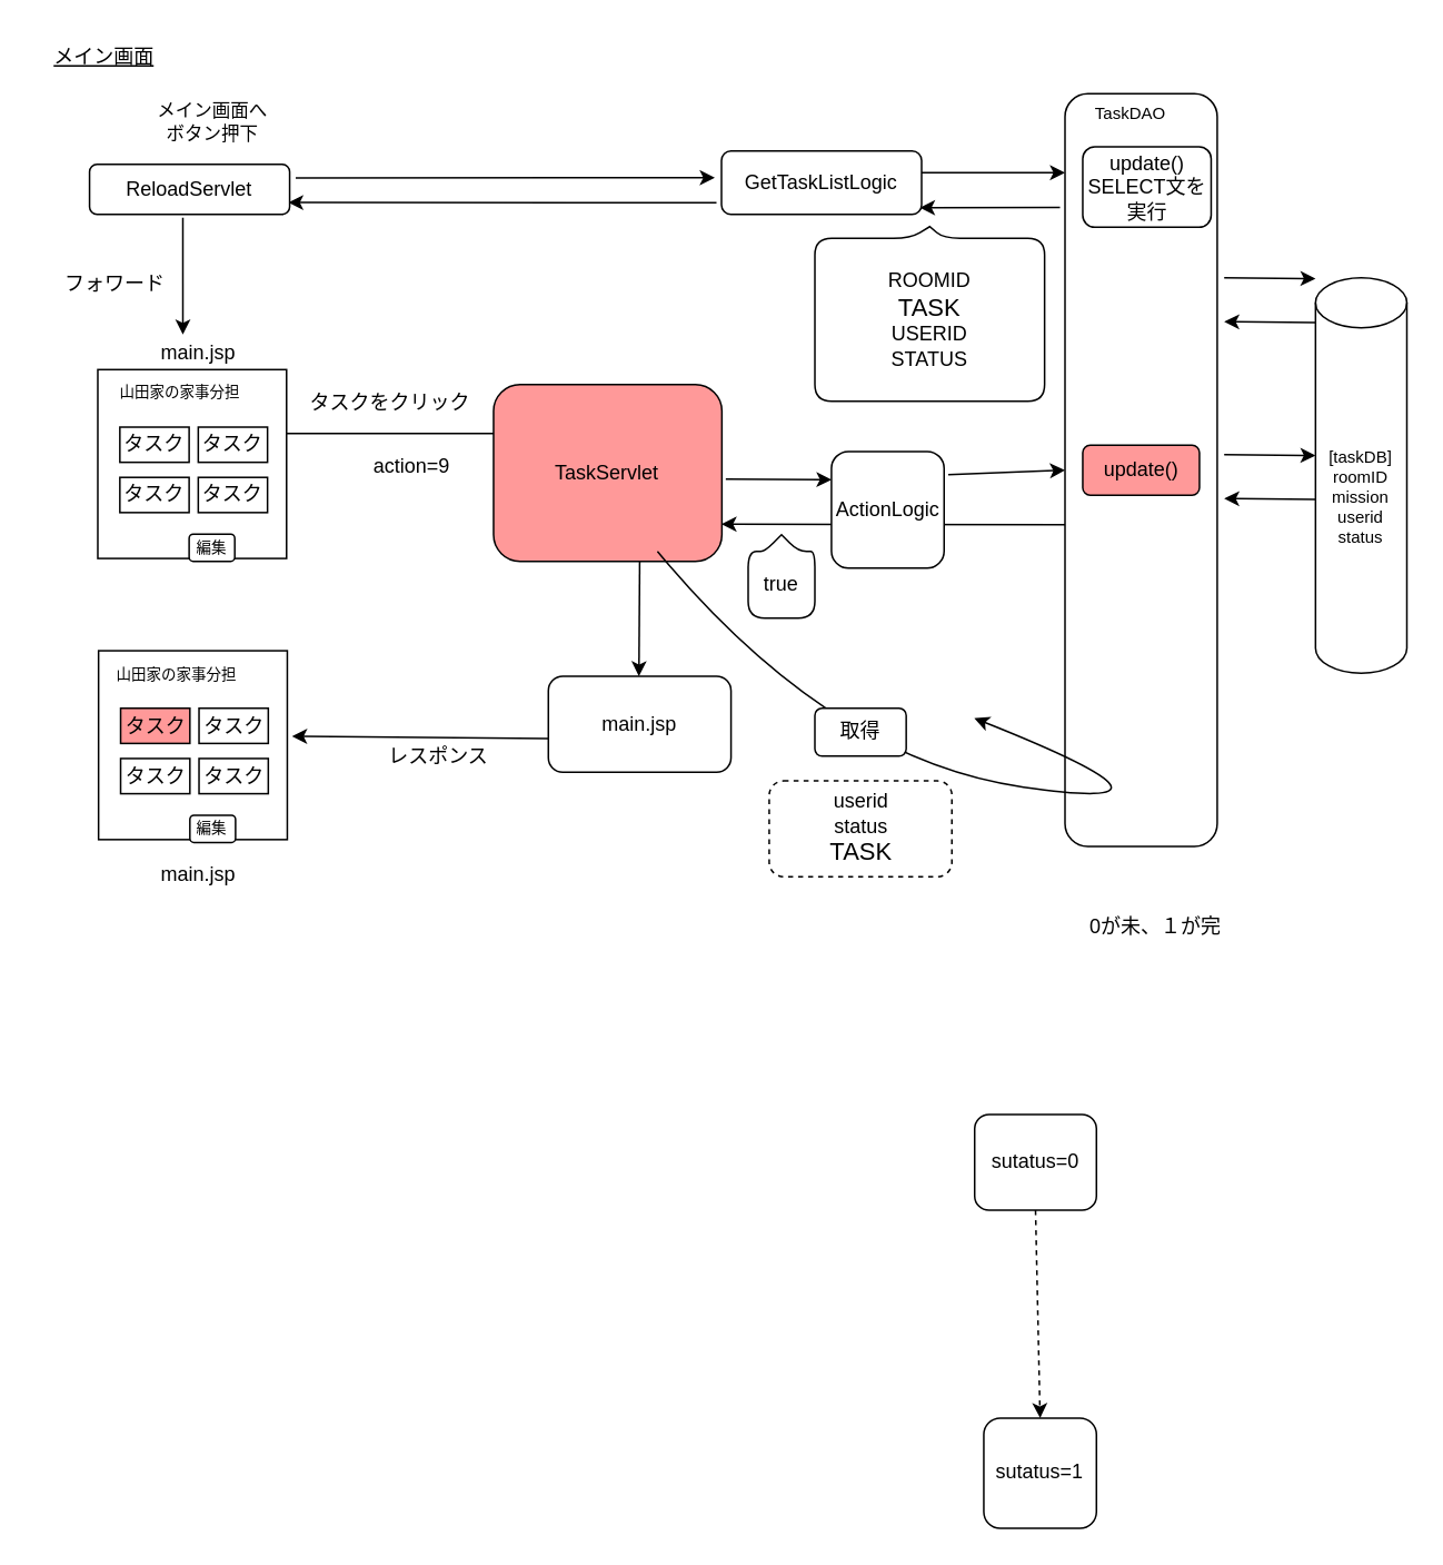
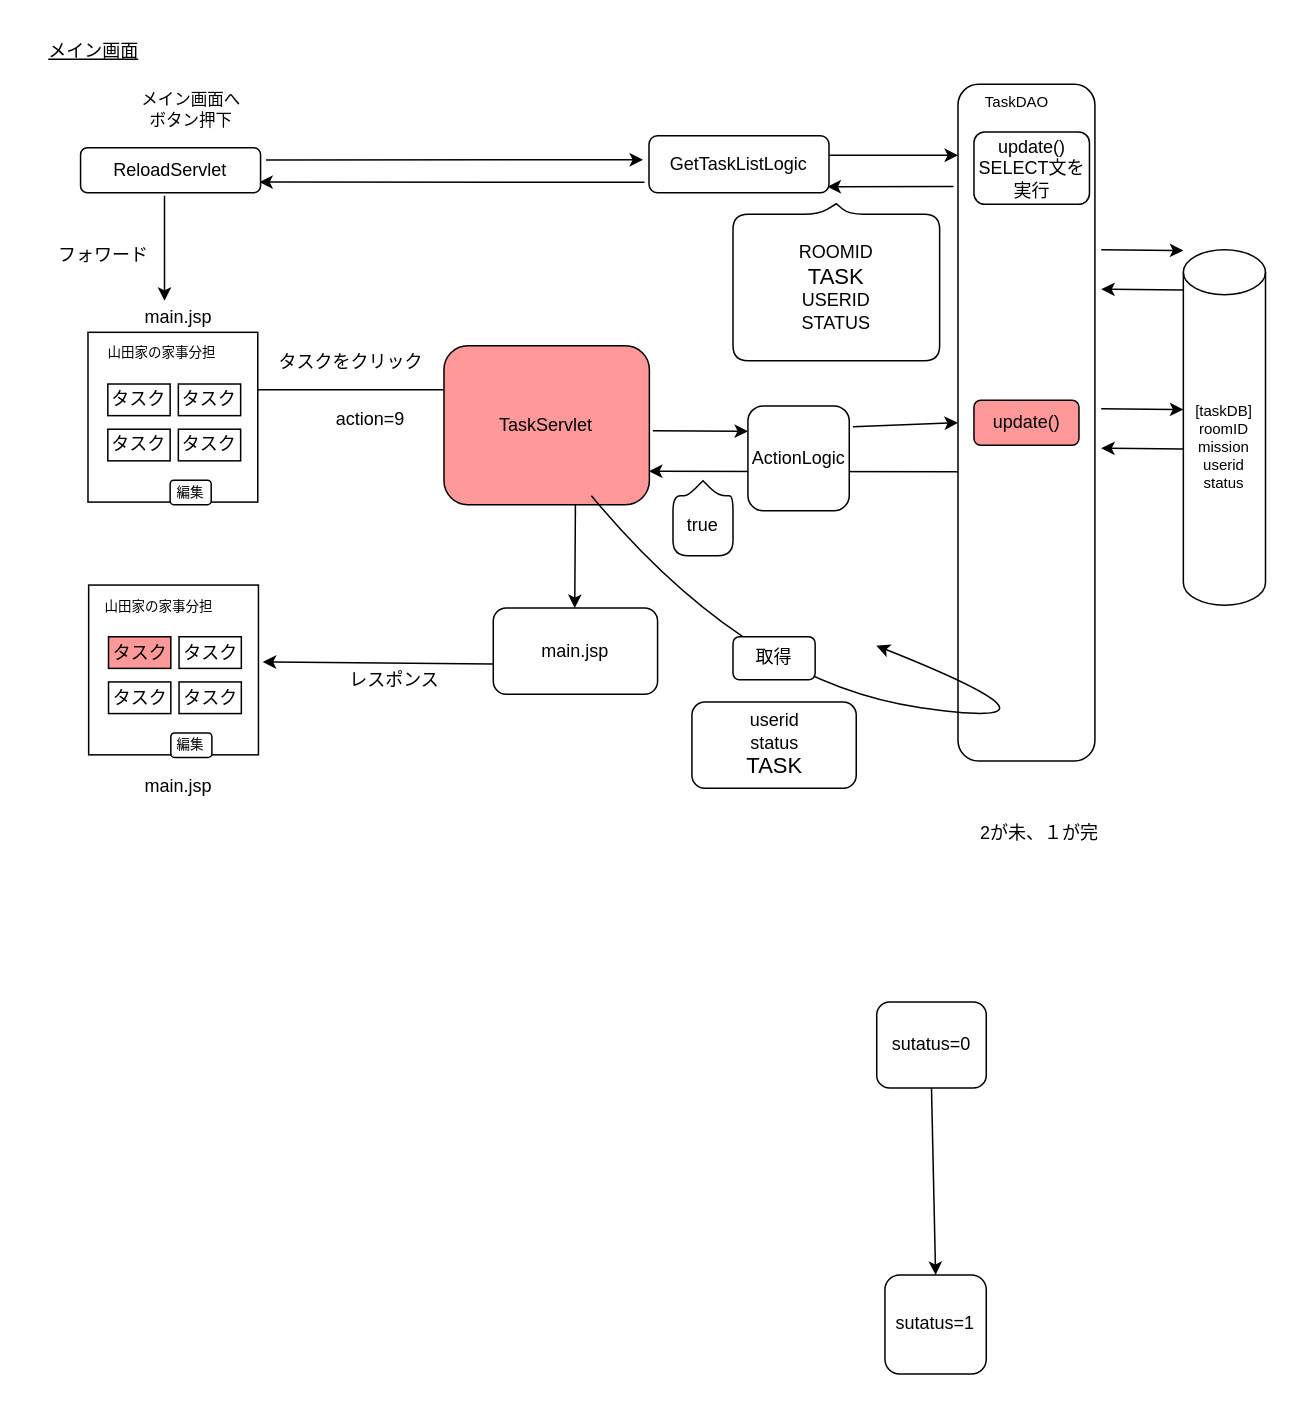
  <mxCell id="0" />
  <mxCell id="1" parent="0" />
  <mxCell id="2" value="[taskDB]&lt;br&gt;roomID&lt;br&gt;mission&lt;br&gt;userid&lt;br&gt;status" style="shape=cylinder3;whiteSpace=wrap;html=1;boundedLbl=1;backgroundOutline=1;size=15;rounded=1;fontSize=10;fillColor=#FFFFFF;align=center;" parent="1" vertex="1"><mxGeometry x="788.232" y="165.997" width="54.768" height="236.945" as="geometry" /></mxCell>
  <mxCell id="3" value="" style="group" parent="1" vertex="1" connectable="0"><mxGeometry x="733.463" y="165.997" width="54.768" height="26.806" as="geometry" /></mxCell>
  <mxCell id="4" value="" style="endArrow=classic;html=1;fontSize=10;strokeWidth=1;curved=1;" parent="3" edge="1"><mxGeometry width="50" height="50" relative="1" as="geometry"><mxPoint as="sourcePoint" /><mxPoint x="54.768" y="0.479" as="targetPoint" /></mxGeometry></mxCell>
  <mxCell id="5" value="" style="endArrow=classic;html=1;fontSize=10;strokeWidth=1;curved=1;" parent="3" edge="1"><mxGeometry width="50" height="50" relative="1" as="geometry"><mxPoint x="54.768" y="26.806" as="sourcePoint" /><mxPoint y="26.327" as="targetPoint" /></mxGeometry></mxCell>
  <mxCell id="6" value="" style="group" parent="1" vertex="1" connectable="0"><mxGeometry x="733.463" y="272.028" width="54.768" height="26.806" as="geometry" /></mxCell>
  <mxCell id="7" value="" style="endArrow=classic;html=1;fontSize=10;strokeWidth=1;curved=1;" parent="6" edge="1"><mxGeometry width="50" height="50" relative="1" as="geometry"><mxPoint as="sourcePoint" /><mxPoint x="54.768" y="0.479" as="targetPoint" /></mxGeometry></mxCell>
  <mxCell id="8" value="" style="endArrow=classic;html=1;fontSize=10;strokeWidth=1;curved=1;" parent="6" edge="1"><mxGeometry width="50" height="50" relative="1" as="geometry"><mxPoint x="54.768" y="26.806" as="sourcePoint" /><mxPoint y="26.327" as="targetPoint" /></mxGeometry></mxCell>
  <mxCell id="9" value="" style="group" parent="1" vertex="1" connectable="0"><mxGeometry x="638.003" y="55.744" width="91.281" height="511.706" as="geometry" /></mxCell>
  <mxCell id="10" value="" style="rounded=1;whiteSpace=wrap;html=1;" parent="9" vertex="1"><mxGeometry width="91.281" height="451.116" as="geometry" /></mxCell>
- <mxCell id="11" value="0が未、１が完" style="text;html=1;align=center;verticalAlign=middle;resizable=0;points=[];autosize=1;strokeColor=none;fillColor=none;" parent="9" vertex="1"><mxGeometry x="9.128" y="489.673" width="90" height="20" as="geometry" /></mxCell>
+ <mxCell id="11" value="2が未、１が完" style="text;html=1;align=center;verticalAlign=middle;resizable=0;points=[];autosize=1;strokeColor=none;fillColor=none;" parent="9" vertex="1"><mxGeometry x="9.128" y="489.673" width="90" height="20" as="geometry" /></mxCell>
  <mxCell id="12" value="TaskDAO" style="text;html=1;align=center;verticalAlign=middle;resizable=0;points=[];autosize=1;strokeColor=none;fillColor=none;fontSize=10;" parent="9" vertex="1"><mxGeometry x="9.124" y="1.709" width="60" height="20" as="geometry" /></mxCell>
  <mxCell id="13" value="update()&lt;br&gt;SELECT文を実行" style="rounded=1;whiteSpace=wrap;html=1;" parent="9" vertex="1"><mxGeometry x="10.64" y="31.71" width="77" height="48.29" as="geometry" /></mxCell>
  <mxCell id="14" value="" style="group" parent="9" vertex="1" connectable="0"><mxGeometry x="-54.182" y="611.701" width="73.025" height="248.078" as="geometry" /></mxCell>
  <mxCell id="15" value="sutatus=0" style="rounded=1;whiteSpace=wrap;html=1;fillColor=#FFFFFF;" parent="14" vertex="1"><mxGeometry width="73.025" height="57.441" as="geometry" /></mxCell>
  <mxCell id="16" value="sutatus=1" style="rounded=1;whiteSpace=wrap;html=1;fillColor=#FFFFFF;" parent="14" vertex="1"><mxGeometry x="5.477" y="181.981" width="67.548" height="66.098" as="geometry" /></mxCell>
- <mxCell id="17" value="" style="endArrow=classic;html=1;rounded=0;entryX=0.5;entryY=0;entryDx=0;entryDy=0;exitX=0.5;exitY=1;exitDx=0;exitDy=0;dashed=1;" parent="14" source="15" target="16" edge="1"><mxGeometry width="50" height="50" relative="1" as="geometry"><mxPoint x="51.117" y="-103.891" as="sourcePoint" /><mxPoint x="96.757" y="-192.022" as="targetPoint" /></mxGeometry></mxCell>
+ <mxCell id="17" value="" style="endArrow=classic;html=1;rounded=0;entryX=0.5;entryY=0;entryDx=0;entryDy=0;exitX=0.5;exitY=1;exitDx=0;exitDy=0;" parent="14" source="15" target="16" edge="1"><mxGeometry width="50" height="50" relative="1" as="geometry"><mxPoint x="51.117" y="-103.891" as="sourcePoint" /><mxPoint x="96.757" y="-192.022" as="targetPoint" /></mxGeometry></mxCell>
  <mxCell id="18" value="update()" style="rounded=1;whiteSpace=wrap;html=1;fontSize=12;fillColor=#ff9999;" parent="9" vertex="1"><mxGeometry x="10.637" y="210.556" width="70" height="30" as="geometry" /></mxCell>
  <mxCell id="19" value="" style="endArrow=classic;html=1;rounded=0;" parent="1" edge="1"><mxGeometry x="16.253" y="144.03" width="45.64" height="47.868" as="geometry"><mxPoint x="171.174" y="259.339" as="sourcePoint" /><mxPoint x="308.095" y="259.339" as="targetPoint" /></mxGeometry></mxCell>
  <mxCell id="20" value="TaskServlet" style="rounded=1;whiteSpace=wrap;html=1;fillColor=#ff9999;" parent="1" vertex="1"><mxGeometry x="295.32" y="230" width="136.92" height="105.93" as="geometry" /></mxCell>
  <mxCell id="21" value="" style="endArrow=classic;html=1;rounded=0;" parent="1" edge="1"><mxGeometry x="296.485" y="77.015" width="45.64" height="47.868" as="geometry"><mxPoint x="382.946" y="335.927" as="sourcePoint" /><mxPoint x="382.489" y="404.856" as="targetPoint" /></mxGeometry></mxCell>
  <mxCell id="22" value="main.jsp" style="rounded=1;whiteSpace=wrap;html=1;" parent="1" vertex="1"><mxGeometry x="328.177" y="404.856" width="109.537" height="57.441" as="geometry" /></mxCell>
  <mxCell id="23" value="レスポンス" style="text;html=1;align=center;verticalAlign=middle;resizable=0;points=[];autosize=1;strokeColor=none;fillColor=none;" parent="1" vertex="1"><mxGeometry x="222.292" y="443.151" width="80" height="20" as="geometry" /></mxCell>
  <mxCell id="24" value="action=9" style="text;html=1;align=center;verticalAlign=middle;resizable=0;points=[];autosize=1;strokeColor=none;fillColor=none;" parent="1" vertex="1"><mxGeometry x="215.555" y="268.912" width="60" height="20" as="geometry" /></mxCell>
  <mxCell id="25" value="" style="endArrow=classic;html=1;rounded=0;entryX=-0.042;entryY=0.633;entryDx=0;entryDy=0;entryPerimeter=0;exitX=0;exitY=0.65;exitDx=0;exitDy=0;exitPerimeter=0;" parent="1" source="22" edge="1"><mxGeometry x="19.558" y="325.448" width="45.64" height="47.868" as="geometry"><mxPoint x="311.4" y="440.757" as="sourcePoint" /><mxPoint x="174.479" y="440.757" as="targetPoint" /></mxGeometry></mxCell>
  <mxCell id="26" value="" style="endArrow=classic;html=1;fontSize=10;strokeWidth=1;curved=1;entryX=0;entryY=0.5;entryDx=0;entryDy=0;" parent="1" target="10" edge="1"><mxGeometry x="39.986" y="92.332" width="45.64" height="47.868" as="geometry"><mxPoint x="568" y="284" as="sourcePoint" /><mxPoint x="642.183" y="383.795" as="targetPoint" /></mxGeometry></mxCell>
- <mxCell id="27" value="userid&lt;br style=&quot;font-size: 12px&quot;&gt;status&lt;br&gt;&lt;span id=&quot;docs-internal-guid-7507b52c-7fff-7954-a0cc-7d230b7ff9f3&quot;&gt;&lt;span style=&quot;font-size: 11pt ; font-family: &amp;#34;arial&amp;#34; ; background-color: transparent ; vertical-align: baseline&quot;&gt;TASK&lt;/span&gt;&lt;/span&gt;" style="rounded=1;whiteSpace=wrap;html=1;fontSize=12;fillColor=#FFFFFF;align=center;dashed=1;" parent="1" vertex="1"><mxGeometry x="460.615" y="467.564" width="109.537" height="57.441" as="geometry" /></mxCell>
+ <mxCell id="27" value="userid&lt;br style=&quot;font-size: 12px&quot;&gt;status&lt;br&gt;&lt;span id=&quot;docs-internal-guid-7507b52c-7fff-7954-a0cc-7d230b7ff9f3&quot;&gt;&lt;span style=&quot;font-size: 11pt ; font-family: &amp;#34;arial&amp;#34; ; background-color: transparent ; vertical-align: baseline&quot;&gt;TASK&lt;/span&gt;&lt;/span&gt;" style="rounded=1;whiteSpace=wrap;html=1;fontSize=12;fillColor=#FFFFFF;align=center;" parent="1" vertex="1"><mxGeometry x="460.615" y="467.564" width="109.537" height="57.441" as="geometry" /></mxCell>
  <mxCell id="28" value="ROOMID&lt;br style=&quot;font-size: 12px&quot;&gt;&lt;span id=&quot;docs-internal-guid-7507b52c-7fff-7954-a0cc-7d230b7ff9f3&quot;&gt;&lt;span style=&quot;font-size: 11pt ; font-family: &amp;#34;arial&amp;#34; ; background-color: transparent ; vertical-align: baseline&quot;&gt;TASK&lt;/span&gt;&lt;/span&gt;&lt;br style=&quot;font-size: 12px&quot;&gt;USERID&lt;br style=&quot;font-size: 12px&quot;&gt;STATUS" style="shape=callout;whiteSpace=wrap;html=1;perimeter=calloutPerimeter;fontFamily=Helvetica;fontSize=12;fontColor=rgba(0, 0, 0, 1);align=center;strokeColor=rgba(0, 0, 0, 1);fillColor=#FFFFFF;direction=west;flipV=0;rounded=1;size=7;position=0.44;" parent="1" vertex="1"><mxGeometry x="488" y="135.36" width="137.75" height="104.64" as="geometry" /></mxCell>
  <mxCell id="29" value="" style="endArrow=classic;html=1;rounded=0;entryX=0.356;entryY=-0.062;entryDx=0;entryDy=0;entryPerimeter=0;" parent="1" target="59" edge="1"><mxGeometry x="-246.635" y="-108.712" width="45.64" height="47.868" as="geometry"><mxPoint x="109" y="130" as="sourcePoint" /><mxPoint x="110.929" y="64.038" as="targetPoint" /></mxGeometry></mxCell>
  <mxCell id="30" value="&lt;u&gt;メイン画面&lt;/u&gt;" style="text;html=1;strokeColor=none;fillColor=none;align=center;verticalAlign=middle;whiteSpace=wrap;rounded=0;" parent="1" vertex="1"><mxGeometry x="20.5" y="20" width="82.153" height="28.721" as="geometry" /></mxCell>
  <mxCell id="31" value="&lt;font style=&quot;font-size: 11px&quot;&gt;メイン画面へ&lt;br&gt;ボタン押下&lt;br&gt;&lt;/font&gt;" style="text;html=1;strokeColor=none;fillColor=none;align=center;verticalAlign=middle;whiteSpace=wrap;rounded=0;fontSize=10;" parent="1" vertex="1"><mxGeometry x="87.65" y="55.74" width="78.24" height="34.26" as="geometry" /></mxCell>
  <mxCell id="32" value="" style="endArrow=classic;html=1;fontSize=10;strokeWidth=1;curved=1;" parent="1" edge="1"><mxGeometry x="-12.5" y="10" width="50" height="50" as="geometry"><mxPoint x="176.651" y="106.162" as="sourcePoint" /><mxPoint x="428" y="106" as="targetPoint" /></mxGeometry></mxCell>
  <mxCell id="33" value="" style="endArrow=classic;html=1;fontSize=10;strokeWidth=1;curved=1;entryX=0;entryY=0.25;entryDx=0;entryDy=0;" parent="1" edge="1"><mxGeometry x="-11.5" y="-4" width="50" height="50" as="geometry"><mxPoint x="429" y="121" as="sourcePoint" /><mxPoint x="172.174" y="120.883" as="targetPoint" /></mxGeometry></mxCell>
  <mxCell id="34" value="" style="endArrow=classic;html=1;rounded=1;fontSize=10;strokeWidth=1;exitX=1.017;exitY=0.535;exitDx=0;exitDy=0;exitPerimeter=0;" parent="1" source="20" edge="1"><mxGeometry x="39.986" y="92.332" width="45.64" height="47.868" as="geometry"><mxPoint x="448.668" y="222.959" as="sourcePoint" /><mxPoint x="498" y="287" as="targetPoint" /></mxGeometry></mxCell>
  <mxCell id="35" value="" style="endArrow=classic;html=1;fontSize=10;strokeWidth=1;curved=1;" parent="1" edge="1"><mxGeometry x="407" y="92.33" width="50" height="50" as="geometry"><mxPoint x="538" y="103" as="sourcePoint" /><mxPoint x="638" y="103" as="targetPoint" /></mxGeometry></mxCell>
  <mxCell id="36" value="" style="endArrow=classic;html=1;fontSize=10;strokeWidth=1;curved=1;exitX=-0.002;exitY=0.172;exitDx=0;exitDy=0;exitPerimeter=0;" parent="1" edge="1"><mxGeometry x="413" y="80.33" width="50" height="50" as="geometry"><mxPoint x="635" y="123.886" as="sourcePoint" /><mxPoint x="551" y="124" as="targetPoint" /><Array as="points"><mxPoint x="601" y="124" /></Array></mxGeometry></mxCell>
  <mxCell id="37" value="GetTaskListLogic" style="rounded=1;whiteSpace=wrap;html=1;" parent="1" vertex="1"><mxGeometry x="432" y="90" width="120" height="38" as="geometry" /></mxCell>
  <mxCell id="38" value="" style="whiteSpace=wrap;html=1;aspect=fixed;" parent="1" vertex="1"><mxGeometry x="58.443" y="389.539" width="113.188" height="113.188" as="geometry" /></mxCell>
  <mxCell id="39" value="山田家の家事分担" style="text;html=1;strokeColor=none;fillColor=none;align=center;verticalAlign=middle;whiteSpace=wrap;rounded=0;fontSize=9;" parent="1" vertex="1"><mxGeometry x="60.268" y="399.112" width="91.281" height="9.574" as="geometry" /></mxCell>
  <mxCell id="40" value="編集" style="rounded=1;whiteSpace=wrap;html=1;fontSize=9;" parent="1" vertex="1"><mxGeometry x="113.211" y="488.146" width="27.384" height="16.275" as="geometry" /></mxCell>
  <mxCell id="41" value="" style="group" parent="1" vertex="1" connectable="0"><mxGeometry x="71.678" y="424.003" width="41.533" height="51.218" as="geometry" /></mxCell>
  <mxCell id="42" value="タスク" style="rounded=0;whiteSpace=wrap;html=1;align=center;fillColor=#FF9999;" parent="41" vertex="1"><mxGeometry width="41.533" height="21.09" as="geometry" /></mxCell>
  <mxCell id="43" value="タスク" style="rounded=0;whiteSpace=wrap;html=1;align=center;" parent="41" vertex="1"><mxGeometry y="30.129" width="41.533" height="21.09" as="geometry" /></mxCell>
  <mxCell id="44" value="" style="group" parent="1" vertex="1" connectable="0"><mxGeometry x="118.688" y="424.003" width="41.533" height="51.218" as="geometry" /></mxCell>
  <mxCell id="45" value="タスク" style="rounded=0;whiteSpace=wrap;html=1;align=center;" parent="44" vertex="1"><mxGeometry width="41.533" height="21.09" as="geometry" /></mxCell>
  <mxCell id="46" value="タスク" style="rounded=0;whiteSpace=wrap;html=1;align=center;" parent="44" vertex="1"><mxGeometry y="30.129" width="41.533" height="21.09" as="geometry" /></mxCell>
  <mxCell id="47" value="main.jsp" style="text;html=1;align=center;verticalAlign=middle;resizable=0;points=[];autosize=1;strokeColor=none;fillColor=none;" parent="1" vertex="1"><mxGeometry x="87.653" y="513.995" width="60" height="20" as="geometry" /></mxCell>
  <mxCell id="48" value="" style="group" parent="1" vertex="1" connectable="0"><mxGeometry x="57.986" y="221.044" width="113.188" height="118.712" as="geometry" /></mxCell>
  <mxCell id="49" value="" style="whiteSpace=wrap;html=1;aspect=fixed;" parent="48" vertex="1"><mxGeometry width="113.188" height="113.188" as="geometry" /></mxCell>
  <mxCell id="50" value="山田家の家事分担" style="text;html=1;strokeColor=none;fillColor=none;align=center;verticalAlign=middle;whiteSpace=wrap;rounded=0;fontSize=9;" parent="48" vertex="1"><mxGeometry x="1.826" y="9.574" width="94.932" height="9.574" as="geometry" /></mxCell>
  <mxCell id="51" value="編集" style="rounded=1;whiteSpace=wrap;html=1;fontSize=9;" parent="48" vertex="1"><mxGeometry x="54.768" y="98.607" width="27.384" height="16.275" as="geometry" /></mxCell>
  <mxCell id="52" value="" style="group" parent="48" vertex="1" connectable="0"><mxGeometry x="13.236" y="34.465" width="41.533" height="51.218" as="geometry" /></mxCell>
  <mxCell id="53" value="タスク" style="rounded=0;whiteSpace=wrap;html=1;align=center;" parent="52" vertex="1"><mxGeometry width="41.533" height="21.09" as="geometry" /></mxCell>
  <mxCell id="54" value="タスク" style="rounded=0;whiteSpace=wrap;html=1;align=center;" parent="52" vertex="1"><mxGeometry y="30.129" width="41.533" height="21.09" as="geometry" /></mxCell>
  <mxCell id="55" value="" style="group" parent="48" vertex="1" connectable="0"><mxGeometry x="60.245" y="34.465" width="41.533" height="51.218" as="geometry" /></mxCell>
  <mxCell id="56" value="タスク" style="rounded=0;whiteSpace=wrap;html=1;align=center;" parent="55" vertex="1"><mxGeometry width="41.533" height="21.09" as="geometry" /></mxCell>
  <mxCell id="57" value="タスク" style="rounded=0;whiteSpace=wrap;html=1;align=center;" parent="55" vertex="1"><mxGeometry y="30.129" width="41.533" height="21.09" as="geometry" /></mxCell>
  <mxCell id="58" value="タスクをクリック" style="text;html=1;align=center;verticalAlign=middle;resizable=0;points=[];autosize=1;strokeColor=none;fillColor=none;" parent="1" vertex="1"><mxGeometry x="177.997" y="230.618" width="110" height="20" as="geometry" /></mxCell>
  <mxCell id="59" value="main.jsp" style="text;html=1;align=center;verticalAlign=middle;resizable=0;points=[];autosize=1;strokeColor=none;fillColor=none;" parent="1" vertex="1"><mxGeometry x="87.653" y="201.23" width="60" height="20" as="geometry" /></mxCell>
  <mxCell id="60" value="ReloadServlet" style="rounded=1;whiteSpace=wrap;html=1;" parent="1" vertex="1"><mxGeometry x="53.04" y="98" width="120" height="30" as="geometry" /></mxCell>
  <mxCell id="61" value="フォワード" style="text;html=1;align=center;verticalAlign=middle;resizable=0;points=[];autosize=1;strokeColor=none;fillColor=none;" parent="1" vertex="1"><mxGeometry x="28" y="160" width="80" height="20" as="geometry" /></mxCell>
  <mxCell id="62" value="" style="endArrow=classic;html=1;rounded=0;fontSize=12;" parent="1" edge="1"><mxGeometry width="50" height="50" relative="1" as="geometry"><mxPoint x="638" y="314" as="sourcePoint" /><mxPoint x="432" y="313.65" as="targetPoint" /></mxGeometry></mxCell>
  <mxCell id="63" value="ActionLogic" style="rounded=1;whiteSpace=wrap;html=1;fillColor=#FFFFFF;" parent="1" vertex="1"><mxGeometry x="497.95" y="270.11" width="67.55" height="69.89" as="geometry" /></mxCell>
  <mxCell id="64" value="true" style="shape=callout;whiteSpace=wrap;html=1;perimeter=calloutPerimeter;fontFamily=Helvetica;fontSize=12;fontColor=rgba(0, 0, 0, 1);align=center;gradientColor=none;position2=0.5;size=10;position=0.25;direction=west;rounded=1;" parent="1" vertex="1"><mxGeometry x="448" y="320" width="40" height="50" as="geometry" /></mxCell>
  <mxCell id="65" value="" style="curved=1;endArrow=classic;html=1;fontSize=10;strokeWidth=1;" parent="1" edge="1"><mxGeometry width="50" height="50" relative="1" as="geometry"><mxPoint x="393.6" y="330" as="sourcePoint" /><mxPoint x="583.6" y="430" as="targetPoint" /><Array as="points"><mxPoint x="497.21" y="454.795" /><mxPoint x="729.063" y="487.843" /></Array></mxGeometry></mxCell>
  <mxCell id="66" value="取得" style="rounded=1;whiteSpace=wrap;html=1;fillColor=#FFFFFF;" parent="1" vertex="1"><mxGeometry x="487.999" y="423.999" width="54.768" height="28.721" as="geometry" /></mxCell>
